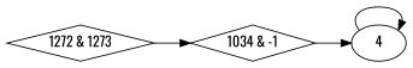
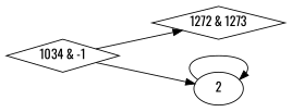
  digraph {
    fontname=Oswald
    rankdir=LR
    node [fontname=Oswald shape=diamond]
    edge [fontname=Oswald]
    n1 [label="1034 & -1"]
    n2 [label="1272 & 1273"]
-   2 [label=4 shape=""]
-   n2 -> n1
+   2 [shape=""]
+   n1 -> n2
    n1 -> 2
    2 -> 2
  }
